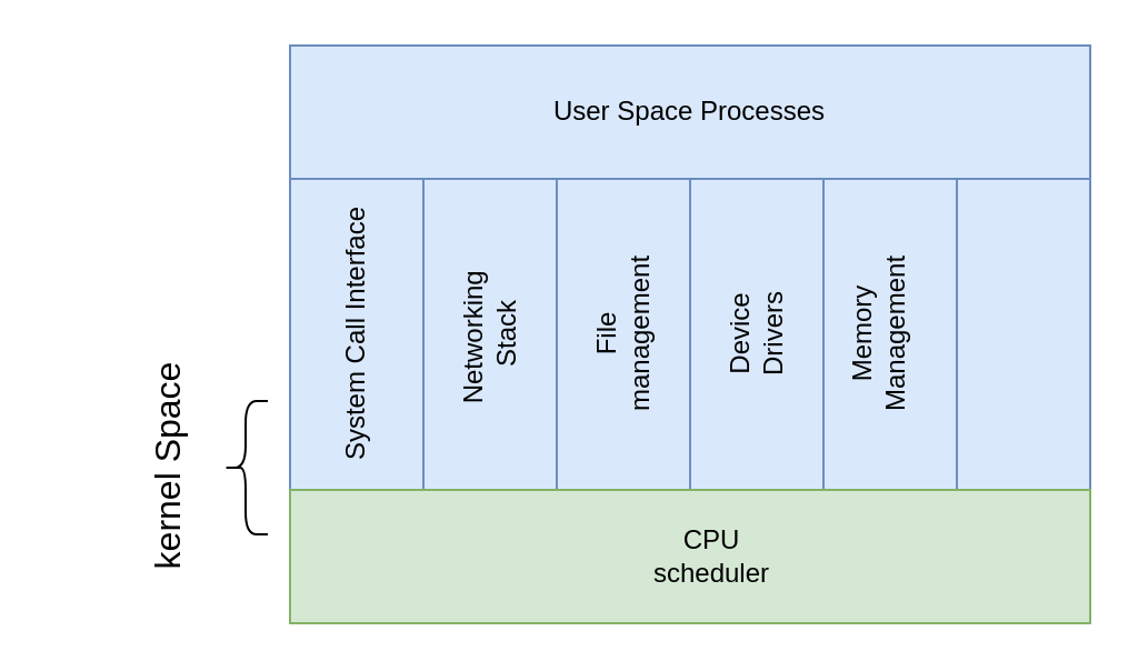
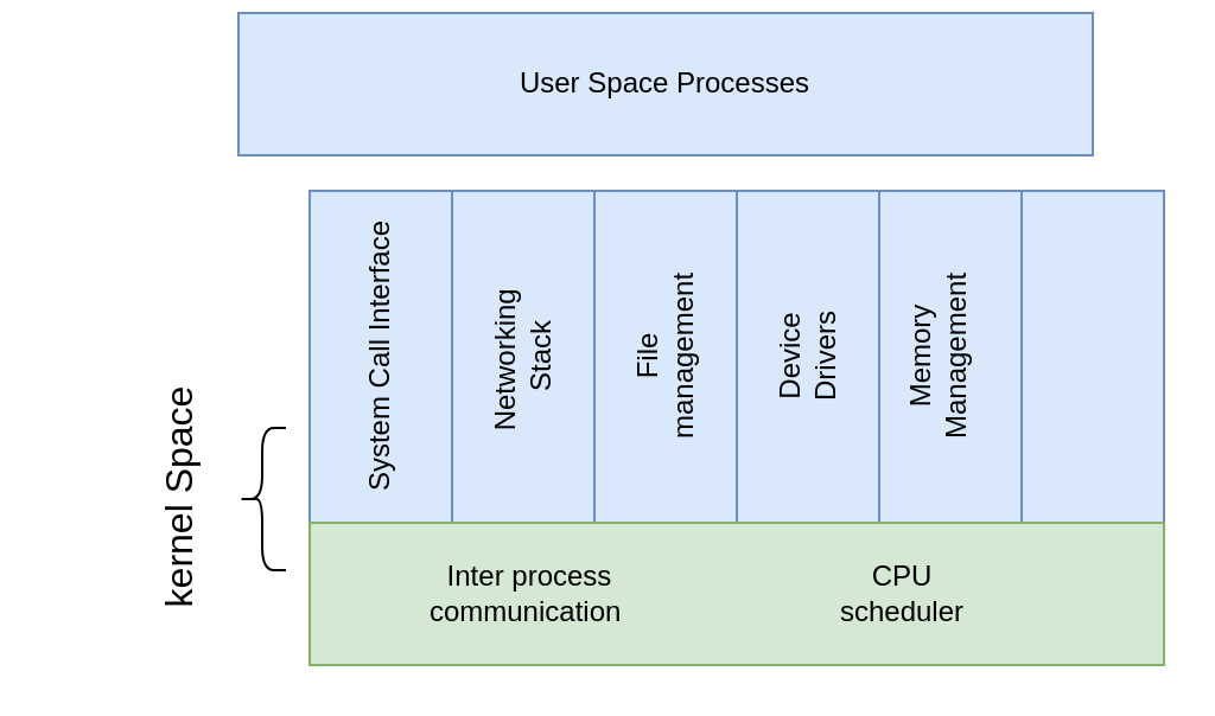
  <mxCell id="0" />
  <mxCell id="1" parent="0" />
  <mxCell id="2" value="" style="rounded=0;whiteSpace=wrap;html=1;strokeColor=#6c8ebf;direction=south;fillColor=#dae8fc;" vertex="1" parent="1"><mxGeometry x="130" y="80" width="60" height="140" as="geometry" /></mxCell>
  <mxCell id="3" value="" style="rounded=0;whiteSpace=wrap;html=1;strokeColor=#6c8ebf;direction=south;fillColor=#dae8fc;" vertex="1" parent="1"><mxGeometry x="190" y="80" width="60" height="140" as="geometry" /></mxCell>
  <mxCell id="4" value="" style="rounded=0;whiteSpace=wrap;html=1;strokeColor=#6c8ebf;direction=south;fillColor=#dae8fc;" vertex="1" parent="1"><mxGeometry x="250" y="80" width="60" height="140" as="geometry" /></mxCell>
  <mxCell id="5" value="" style="rounded=0;whiteSpace=wrap;html=1;strokeColor=#6c8ebf;direction=south;fillColor=#dae8fc;" vertex="1" parent="1"><mxGeometry x="310" y="80" width="60" height="140" as="geometry" /></mxCell>
  <mxCell id="6" value="" style="rounded=0;whiteSpace=wrap;html=1;strokeColor=#6c8ebf;direction=south;fillColor=#dae8fc;" vertex="1" parent="1"><mxGeometry x="370" y="80" width="60" height="140" as="geometry" /></mxCell>
  <mxCell id="7" value="" style="rounded=0;whiteSpace=wrap;html=1;strokeColor=#6c8ebf;direction=south;fillColor=#dae8fc;" vertex="1" parent="1"><mxGeometry x="430" y="80" width="60" height="140" as="geometry" /></mxCell>
- <mxCell id="8" value="User Space Processes" style="rounded=0;whiteSpace=wrap;html=1;fillColor=#dae8fc;strokeColor=#6c8ebf;" parent="1" vertex="1"><mxGeometry x="130" y="20" width="360" height="60" as="geometry" /></mxCell>
+ <mxCell id="8" value="User Space Processes" style="rounded=0;whiteSpace=wrap;html=1;fillColor=#dae8fc;strokeColor=#6c8ebf;" parent="1" vertex="1"><mxGeometry x="100" y="5" width="360" height="60" as="geometry" /></mxCell>
  <mxCell id="9" value="" style="rounded=0;whiteSpace=wrap;html=1;fillColor=#d5e8d4;strokeColor=#82b366;" parent="1" vertex="1"><mxGeometry x="130" y="220" width="360" height="60" as="geometry" /></mxCell>
  <mxCell id="10" value="Memory Management" style="text;html=1;fillColor=none;align=center;verticalAlign=middle;whiteSpace=wrap;rounded=0;direction=south;rotation=270;" parent="1" vertex="1"><mxGeometry x="370" y="90" width="50" height="120" as="geometry" /></mxCell>
  <mxCell id="11" value="Device Drivers" style="text;html=1;strokeColor=none;fillColor=none;align=center;verticalAlign=middle;whiteSpace=wrap;rounded=0;rotation=270;" parent="1" vertex="1"><mxGeometry x="320" y="140" width="40" height="20" as="geometry" /></mxCell>
- <mxCell id="12" value="CPU scheduler&lt;br&gt;" style="text;html=1;strokeColor=none;fillColor=none;align=center;verticalAlign=middle;whiteSpace=wrap;rounded=0;" parent="1" vertex="1"><mxGeometry x="300" y="240" width="40" height="20" as="geometry" /></mxCell>
+ <mxCell id="12" value="CPU scheduler&lt;br&gt;" style="text;html=1;strokeColor=none;fillColor=none;align=center;verticalAlign=middle;whiteSpace=wrap;rounded=0;" parent="1" vertex="1"><mxGeometry x="360" y="240" width="40" height="20" as="geometry" /></mxCell>
  <mxCell id="13" value="File management" style="text;html=1;strokeColor=none;fillColor=none;align=center;verticalAlign=middle;whiteSpace=wrap;rounded=0;rotation=270;" parent="1" vertex="1"><mxGeometry x="260" y="140" width="40" height="20" as="geometry" /></mxCell>
  <mxCell id="14" value="Networking&amp;nbsp;&lt;br&gt;Stack" style="text;html=1;strokeColor=none;fillColor=none;align=center;verticalAlign=middle;whiteSpace=wrap;rounded=0;rotation=270;" parent="1" vertex="1"><mxGeometry x="200" y="130" width="40" height="40" as="geometry" /></mxCell>
  <mxCell id="15" value="System Call Interface" style="text;html=1;fillColor=none;align=center;verticalAlign=middle;whiteSpace=wrap;rounded=0;rotation=270;" parent="1" vertex="1"><mxGeometry x="82" y="130" width="156" height="40" as="geometry" /></mxCell>
+ <mxCell id="16" value="Inter process &lt;br&gt;communication&amp;nbsp;" style="text;html=1;strokeColor=none;fillColor=none;align=center;verticalAlign=middle;whiteSpace=wrap;rounded=0;" parent="1" vertex="1"><mxGeometry x="170" y="230" width="106" height="40" as="geometry" /></mxCell>
  <mxCell id="17" value="" style="shape=curlyBracket;whiteSpace=wrap;html=1;rounded=1;" parent="1" vertex="1"><mxGeometry x="100" y="180" width="20" height="60" as="geometry" /></mxCell>
  <mxCell id="18" value="&lt;font style=&quot;font-size: 16px&quot;&gt;kernel Space&lt;/font&gt;" style="text;html=1;align=center;verticalAlign=middle;resizable=0;points=[];autosize=1;rotation=270;" parent="1" vertex="1"><mxGeometry x="20" y="200" width="110" height="20" as="geometry" /></mxCell>
